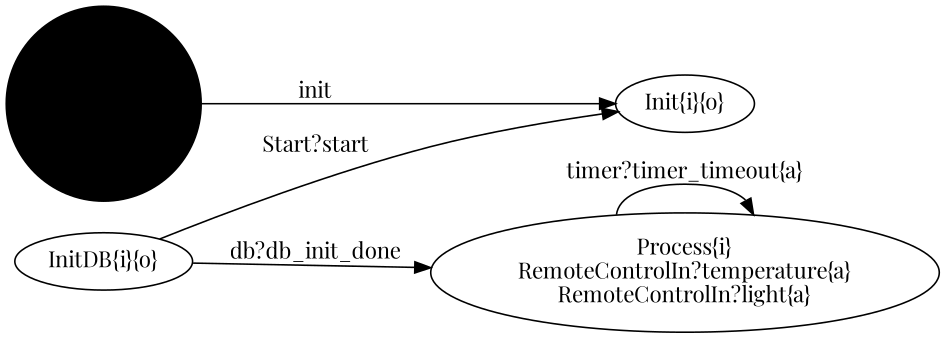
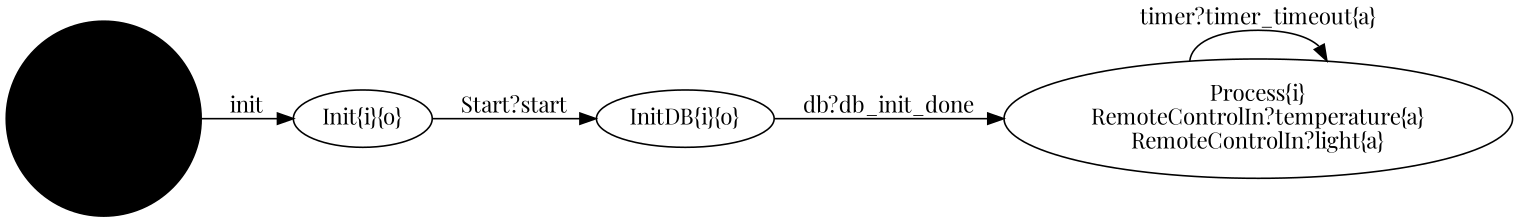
  digraph {
    rankdir=LR
    fontname="Playfair Display"
    node [shape=ellipse fontname="Playfair Display"]
    edge [fontname="Playfair Display"]
    INIT_STATE [color=black shape=circle style=filled]
    n2 [label="Init{i}{o}"]
    n3 [label="InitDB{i}{o}"]
    n4 [label="Process{i}\nRemoteControlIn?temperature{a}\nRemoteControlIn?light{a}"]
    INIT_STATE -> n2 [label=init]
-   n3 -> n2 [label="Start?start"]
+   n2 -> n3 [label="Start?start"]
    n3 -> n4 [label="db?db_init_done"]
    n4 -> n4 [label="timer?timer_timeout{a}"]
  }
